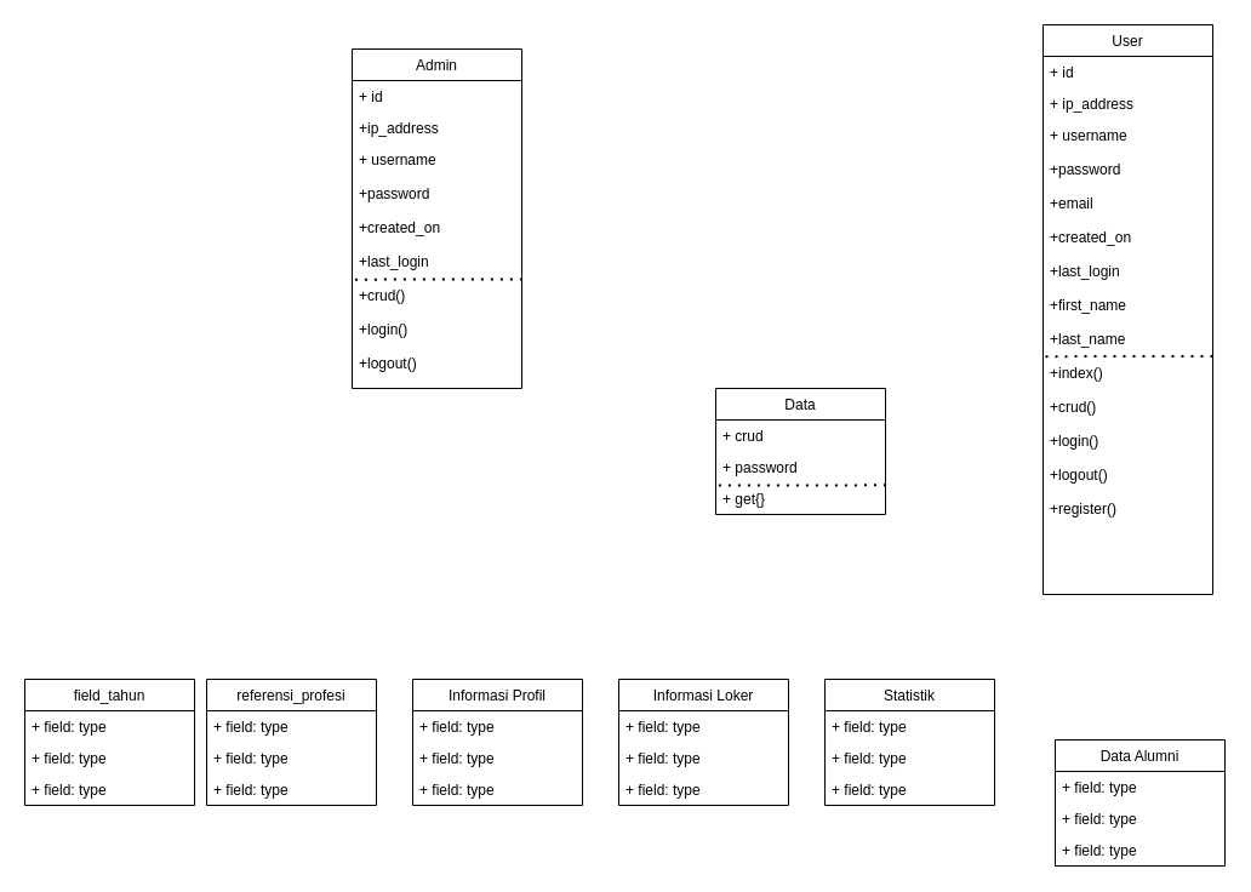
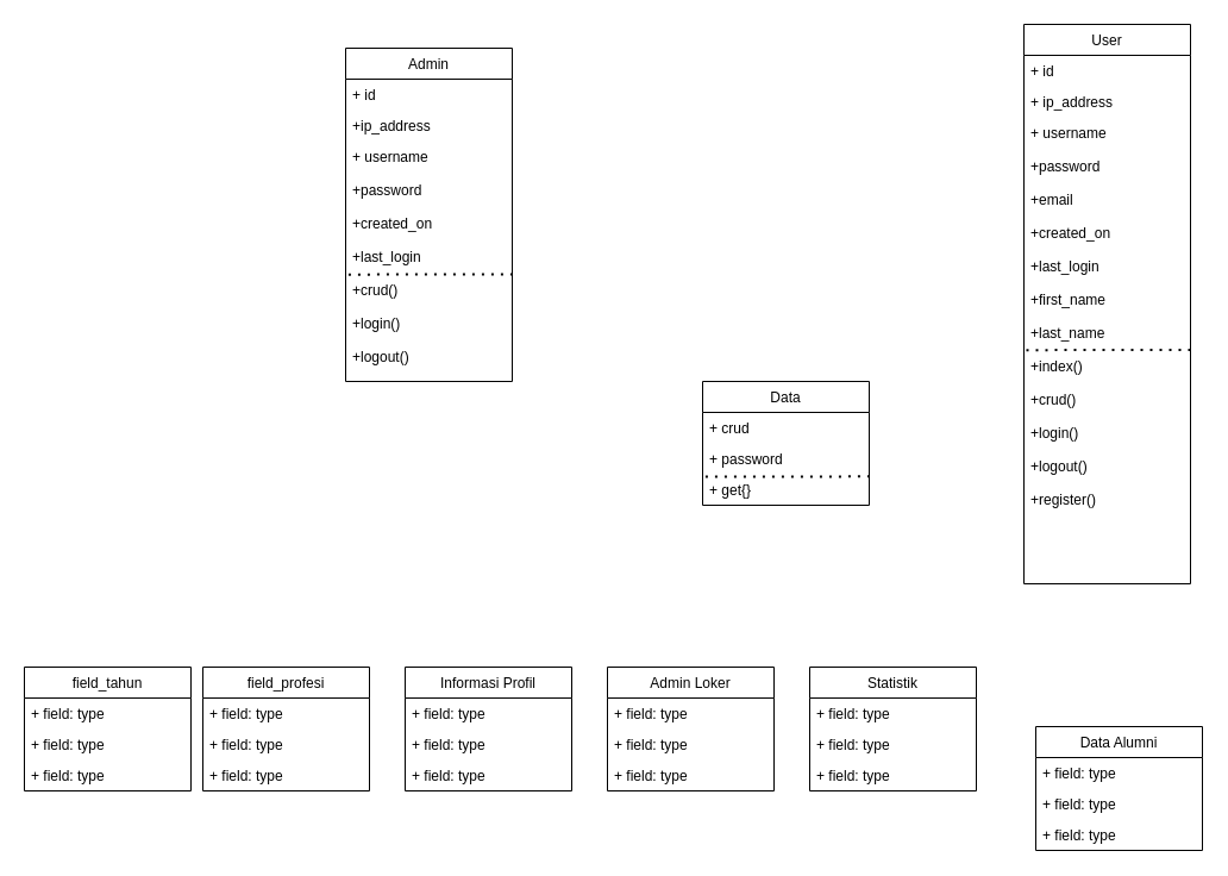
  <mxCell id="0" />
  <mxCell id="1" parent="0" />
  <mxCell id="2" value="Data" style="swimlane;fontStyle=0;childLayout=stackLayout;horizontal=1;startSize=26;fillColor=none;horizontalStack=0;resizeParent=1;resizeParentMax=0;resizeLast=0;collapsible=1;marginBottom=0;" vertex="1" parent="1"><mxGeometry x="590" y="320" width="140" height="104" as="geometry" /></mxCell>
  <mxCell id="3" value="+ crud" style="text;strokeColor=none;fillColor=none;align=left;verticalAlign=top;spacingLeft=4;spacingRight=4;overflow=hidden;rotatable=0;points=[[0,0.5],[1,0.5]];portConstraint=eastwest;" vertex="1" parent="2"><mxGeometry y="26" width="140" height="26" as="geometry" /></mxCell>
  <mxCell id="4" value="+ password" style="text;strokeColor=none;fillColor=none;align=left;verticalAlign=top;spacingLeft=4;spacingRight=4;overflow=hidden;rotatable=0;points=[[0,0.5],[1,0.5]];portConstraint=eastwest;" vertex="1" parent="2"><mxGeometry y="52" width="140" height="26" as="geometry" /></mxCell>
  <mxCell id="5" value="+ get{}" style="text;strokeColor=none;fillColor=none;align=left;verticalAlign=top;spacingLeft=4;spacingRight=4;overflow=hidden;rotatable=0;points=[[0,0.5],[1,0.5]];portConstraint=eastwest;" vertex="1" parent="2"><mxGeometry y="78" width="140" height="26" as="geometry" /></mxCell>
  <mxCell id="6" value="" style="endArrow=none;dashed=1;html=1;dashPattern=1 3;strokeWidth=2;rounded=0;exitX=1.003;exitY=1.071;exitDx=0;exitDy=0;exitPerimeter=0;" edge="1" parent="2" source="4"><mxGeometry width="50" height="50" relative="1" as="geometry"><mxPoint x="30" y="120" as="sourcePoint" /><mxPoint y="80" as="targetPoint" /></mxGeometry></mxCell>
  <mxCell id="7" value="Admin" style="swimlane;fontStyle=0;childLayout=stackLayout;horizontal=1;startSize=26;fillColor=none;horizontalStack=0;resizeParent=1;resizeParentMax=0;resizeLast=0;collapsible=1;marginBottom=0;" vertex="1" parent="1"><mxGeometry x="290" y="40" width="140" height="280" as="geometry" /></mxCell>
  <mxCell id="8" value="+ id" style="text;strokeColor=none;fillColor=none;align=left;verticalAlign=top;spacingLeft=4;spacingRight=4;overflow=hidden;rotatable=0;points=[[0,0.5],[1,0.5]];portConstraint=eastwest;" vertex="1" parent="7"><mxGeometry y="26" width="140" height="26" as="geometry" /></mxCell>
  <mxCell id="9" value="+ip_address" style="text;strokeColor=none;fillColor=none;align=left;verticalAlign=top;spacingLeft=4;spacingRight=4;overflow=hidden;rotatable=0;points=[[0,0.5],[1,0.5]];portConstraint=eastwest;" vertex="1" parent="7"><mxGeometry y="52" width="140" height="26" as="geometry" /></mxCell>
  <mxCell id="10" value="+ username&#10;&#10;+password&#10;&#10;+created_on&#10;&#10;+last_login&#10;&#10;+crud()&#10;&#10;+login()&#10;&#10;+logout()" style="text;strokeColor=none;fillColor=none;align=left;verticalAlign=top;spacingLeft=4;spacingRight=4;overflow=hidden;rotatable=0;points=[[0,0.5],[1,0.5]];portConstraint=eastwest;" vertex="1" parent="7"><mxGeometry y="78" width="140" height="202" as="geometry" /></mxCell>
  <mxCell id="11" value="" style="endArrow=none;dashed=1;html=1;dashPattern=1 3;strokeWidth=2;rounded=0;exitX=1.003;exitY=1.071;exitDx=0;exitDy=0;exitPerimeter=0;" edge="1" parent="7"><mxGeometry width="50" height="50" relative="1" as="geometry"><mxPoint x="140.42" y="189.996" as="sourcePoint" /><mxPoint y="190.15" as="targetPoint" /></mxGeometry></mxCell>
  <mxCell id="12" value="User" style="swimlane;fontStyle=0;childLayout=stackLayout;horizontal=1;startSize=26;fillColor=none;horizontalStack=0;resizeParent=1;resizeParentMax=0;resizeLast=0;collapsible=1;marginBottom=0;" vertex="1" parent="1"><mxGeometry x="860" y="20" width="140" height="470" as="geometry" /></mxCell>
  <mxCell id="13" value="+ id" style="text;strokeColor=none;fillColor=none;align=left;verticalAlign=top;spacingLeft=4;spacingRight=4;overflow=hidden;rotatable=0;points=[[0,0.5],[1,0.5]];portConstraint=eastwest;" vertex="1" parent="12"><mxGeometry y="26" width="140" height="26" as="geometry" /></mxCell>
  <mxCell id="14" value="+ ip_address" style="text;strokeColor=none;fillColor=none;align=left;verticalAlign=top;spacingLeft=4;spacingRight=4;overflow=hidden;rotatable=0;points=[[0,0.5],[1,0.5]];portConstraint=eastwest;" vertex="1" parent="12"><mxGeometry y="52" width="140" height="26" as="geometry" /></mxCell>
  <mxCell id="15" value="+ username&#10;&#10;+password&#10;&#10;+email&#10;&#10;+created_on&#10;&#10;+last_login&#10;&#10;+first_name&#10;&#10;+last_name&#10;&#10;+index()&#10;&#10;+crud()&#10;&#10;+login()&#10;&#10;+logout()&#10;&#10;+register()" style="text;strokeColor=none;fillColor=none;align=left;verticalAlign=top;spacingLeft=4;spacingRight=4;overflow=hidden;rotatable=0;points=[[0,0.5],[1,0.5]];portConstraint=eastwest;" vertex="1" parent="12"><mxGeometry y="78" width="140" height="392" as="geometry" /></mxCell>
  <mxCell id="16" value="" style="endArrow=none;dashed=1;html=1;dashPattern=1 3;strokeWidth=2;rounded=0;exitX=1.003;exitY=1.071;exitDx=0;exitDy=0;exitPerimeter=0;" edge="1" parent="12"><mxGeometry width="50" height="50" relative="1" as="geometry"><mxPoint x="140" y="273.496" as="sourcePoint" /><mxPoint x="-0.42" y="273.65" as="targetPoint" /></mxGeometry></mxCell>
  <mxCell id="17" value="Data Alumni" style="swimlane;fontStyle=0;childLayout=stackLayout;horizontal=1;startSize=26;fillColor=none;horizontalStack=0;resizeParent=1;resizeParentMax=0;resizeLast=0;collapsible=1;marginBottom=0;" vertex="1" parent="1"><mxGeometry x="870" y="610" width="140" height="104" as="geometry" /></mxCell>
  <mxCell id="18" value="+ field: type" style="text;strokeColor=none;fillColor=none;align=left;verticalAlign=top;spacingLeft=4;spacingRight=4;overflow=hidden;rotatable=0;points=[[0,0.5],[1,0.5]];portConstraint=eastwest;" vertex="1" parent="17"><mxGeometry y="26" width="140" height="26" as="geometry" /></mxCell>
  <mxCell id="19" value="+ field: type" style="text;strokeColor=none;fillColor=none;align=left;verticalAlign=top;spacingLeft=4;spacingRight=4;overflow=hidden;rotatable=0;points=[[0,0.5],[1,0.5]];portConstraint=eastwest;" vertex="1" parent="17"><mxGeometry y="52" width="140" height="26" as="geometry" /></mxCell>
  <mxCell id="20" value="+ field: type" style="text;strokeColor=none;fillColor=none;align=left;verticalAlign=top;spacingLeft=4;spacingRight=4;overflow=hidden;rotatable=0;points=[[0,0.5],[1,0.5]];portConstraint=eastwest;" vertex="1" parent="17"><mxGeometry y="78" width="140" height="26" as="geometry" /></mxCell>
  <mxCell id="21" value="Statistik" style="swimlane;fontStyle=0;childLayout=stackLayout;horizontal=1;startSize=26;fillColor=none;horizontalStack=0;resizeParent=1;resizeParentMax=0;resizeLast=0;collapsible=1;marginBottom=0;" vertex="1" parent="1"><mxGeometry x="680" y="560" width="140" height="104" as="geometry" /></mxCell>
  <mxCell id="22" value="+ field: type" style="text;strokeColor=none;fillColor=none;align=left;verticalAlign=top;spacingLeft=4;spacingRight=4;overflow=hidden;rotatable=0;points=[[0,0.5],[1,0.5]];portConstraint=eastwest;" vertex="1" parent="21"><mxGeometry y="26" width="140" height="26" as="geometry" /></mxCell>
  <mxCell id="23" value="+ field: type" style="text;strokeColor=none;fillColor=none;align=left;verticalAlign=top;spacingLeft=4;spacingRight=4;overflow=hidden;rotatable=0;points=[[0,0.5],[1,0.5]];portConstraint=eastwest;" vertex="1" parent="21"><mxGeometry y="52" width="140" height="26" as="geometry" /></mxCell>
  <mxCell id="24" value="+ field: type" style="text;strokeColor=none;fillColor=none;align=left;verticalAlign=top;spacingLeft=4;spacingRight=4;overflow=hidden;rotatable=0;points=[[0,0.5],[1,0.5]];portConstraint=eastwest;" vertex="1" parent="21"><mxGeometry y="78" width="140" height="26" as="geometry" /></mxCell>
- <mxCell id="25" value="Informasi Loker" style="swimlane;fontStyle=0;childLayout=stackLayout;horizontal=1;startSize=26;fillColor=none;horizontalStack=0;resizeParent=1;resizeParentMax=0;resizeLast=0;collapsible=1;marginBottom=0;" vertex="1" parent="1"><mxGeometry x="510" y="560" width="140" height="104" as="geometry" /></mxCell>
+ <mxCell id="25" value="Admin Loker" style="swimlane;fontStyle=0;childLayout=stackLayout;horizontal=1;startSize=26;fillColor=none;horizontalStack=0;resizeParent=1;resizeParentMax=0;resizeLast=0;collapsible=1;marginBottom=0;" vertex="1" parent="1"><mxGeometry x="510" y="560" width="140" height="104" as="geometry" /></mxCell>
  <mxCell id="26" value="+ field: type" style="text;strokeColor=none;fillColor=none;align=left;verticalAlign=top;spacingLeft=4;spacingRight=4;overflow=hidden;rotatable=0;points=[[0,0.5],[1,0.5]];portConstraint=eastwest;" vertex="1" parent="25"><mxGeometry y="26" width="140" height="26" as="geometry" /></mxCell>
  <mxCell id="27" value="+ field: type" style="text;strokeColor=none;fillColor=none;align=left;verticalAlign=top;spacingLeft=4;spacingRight=4;overflow=hidden;rotatable=0;points=[[0,0.5],[1,0.5]];portConstraint=eastwest;" vertex="1" parent="25"><mxGeometry y="52" width="140" height="26" as="geometry" /></mxCell>
  <mxCell id="28" value="+ field: type" style="text;strokeColor=none;fillColor=none;align=left;verticalAlign=top;spacingLeft=4;spacingRight=4;overflow=hidden;rotatable=0;points=[[0,0.5],[1,0.5]];portConstraint=eastwest;" vertex="1" parent="25"><mxGeometry y="78" width="140" height="26" as="geometry" /></mxCell>
  <mxCell id="29" value="Informasi Profil" style="swimlane;fontStyle=0;childLayout=stackLayout;horizontal=1;startSize=26;fillColor=none;horizontalStack=0;resizeParent=1;resizeParentMax=0;resizeLast=0;collapsible=1;marginBottom=0;" vertex="1" parent="1"><mxGeometry x="340" y="560" width="140" height="104" as="geometry" /></mxCell>
  <mxCell id="30" value="+ field: type" style="text;strokeColor=none;fillColor=none;align=left;verticalAlign=top;spacingLeft=4;spacingRight=4;overflow=hidden;rotatable=0;points=[[0,0.5],[1,0.5]];portConstraint=eastwest;" vertex="1" parent="29"><mxGeometry y="26" width="140" height="26" as="geometry" /></mxCell>
  <mxCell id="31" value="+ field: type" style="text;strokeColor=none;fillColor=none;align=left;verticalAlign=top;spacingLeft=4;spacingRight=4;overflow=hidden;rotatable=0;points=[[0,0.5],[1,0.5]];portConstraint=eastwest;" vertex="1" parent="29"><mxGeometry y="52" width="140" height="26" as="geometry" /></mxCell>
  <mxCell id="32" value="+ field: type" style="text;strokeColor=none;fillColor=none;align=left;verticalAlign=top;spacingLeft=4;spacingRight=4;overflow=hidden;rotatable=0;points=[[0,0.5],[1,0.5]];portConstraint=eastwest;" vertex="1" parent="29"><mxGeometry y="78" width="140" height="26" as="geometry" /></mxCell>
- <mxCell id="33" value="referensi_profesi" style="swimlane;fontStyle=0;childLayout=stackLayout;horizontal=1;startSize=26;fillColor=none;horizontalStack=0;resizeParent=1;resizeParentMax=0;resizeLast=0;collapsible=1;marginBottom=0;" vertex="1" parent="1"><mxGeometry x="170" y="560" width="140" height="104" as="geometry" /></mxCell>
+ <mxCell id="33" value="field_profesi" style="swimlane;fontStyle=0;childLayout=stackLayout;horizontal=1;startSize=26;fillColor=none;horizontalStack=0;resizeParent=1;resizeParentMax=0;resizeLast=0;collapsible=1;marginBottom=0;" vertex="1" parent="1"><mxGeometry x="170" y="560" width="140" height="104" as="geometry" /></mxCell>
  <mxCell id="34" value="+ field: type" style="text;strokeColor=none;fillColor=none;align=left;verticalAlign=top;spacingLeft=4;spacingRight=4;overflow=hidden;rotatable=0;points=[[0,0.5],[1,0.5]];portConstraint=eastwest;" vertex="1" parent="33"><mxGeometry y="26" width="140" height="26" as="geometry" /></mxCell>
  <mxCell id="35" value="+ field: type" style="text;strokeColor=none;fillColor=none;align=left;verticalAlign=top;spacingLeft=4;spacingRight=4;overflow=hidden;rotatable=0;points=[[0,0.5],[1,0.5]];portConstraint=eastwest;" vertex="1" parent="33"><mxGeometry y="52" width="140" height="26" as="geometry" /></mxCell>
  <mxCell id="36" value="+ field: type" style="text;strokeColor=none;fillColor=none;align=left;verticalAlign=top;spacingLeft=4;spacingRight=4;overflow=hidden;rotatable=0;points=[[0,0.5],[1,0.5]];portConstraint=eastwest;" vertex="1" parent="33"><mxGeometry y="78" width="140" height="26" as="geometry" /></mxCell>
  <mxCell id="37" value="field_tahun" style="swimlane;fontStyle=0;childLayout=stackLayout;horizontal=1;startSize=26;fillColor=none;horizontalStack=0;resizeParent=1;resizeParentMax=0;resizeLast=0;collapsible=1;marginBottom=0;" vertex="1" parent="1"><mxGeometry x="20" y="560" width="140" height="104" as="geometry" /></mxCell>
  <mxCell id="38" value="+ field: type" style="text;strokeColor=none;fillColor=none;align=left;verticalAlign=top;spacingLeft=4;spacingRight=4;overflow=hidden;rotatable=0;points=[[0,0.5],[1,0.5]];portConstraint=eastwest;" vertex="1" parent="37"><mxGeometry y="26" width="140" height="26" as="geometry" /></mxCell>
  <mxCell id="39" value="+ field: type" style="text;strokeColor=none;fillColor=none;align=left;verticalAlign=top;spacingLeft=4;spacingRight=4;overflow=hidden;rotatable=0;points=[[0,0.5],[1,0.5]];portConstraint=eastwest;" vertex="1" parent="37"><mxGeometry y="52" width="140" height="26" as="geometry" /></mxCell>
  <mxCell id="40" value="+ field: type" style="text;strokeColor=none;fillColor=none;align=left;verticalAlign=top;spacingLeft=4;spacingRight=4;overflow=hidden;rotatable=0;points=[[0,0.5],[1,0.5]];portConstraint=eastwest;" vertex="1" parent="37"><mxGeometry y="78" width="140" height="26" as="geometry" /></mxCell>
